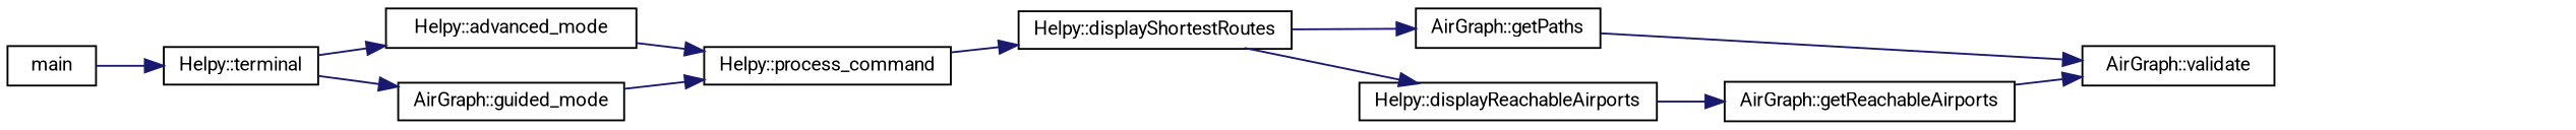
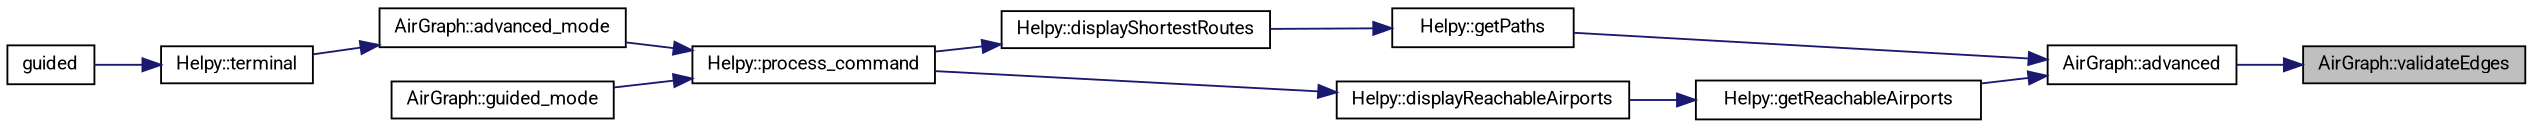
  digraph {
    fontname=Roboto
    rankdir=RL
    node [color=black fillcolor=white fontname=Roboto fontsize=10 shape=record style=filled]
    edge [color=midnightblue dir=back fontname=Roboto fontsize=10 labelfontname=Helvetica labelfontsize=10 style=solid]
-   n2 [height=0.2 label="AirGraph::validate" width=0.4]
-   n3 [height=0.2 label="AirGraph::getPaths" width=0.4]
-   n4 [height=0.2 label="AirGraph::getReachableAirports" width=0.4]
+   n1 [fillcolor=grey75 fontcolor=black height=0.2 label="AirGraph::validateEdges" width=0.4]
+   n2 [height=0.2 label="AirGraph::advanced" width=0.4]
+   n3 [height=0.2 label="Helpy::getPaths" width=0.4]
+   n4 [height=0.2 label="Helpy::getReachableAirports" width=0.4]
    n5 [height=0.2 label="Helpy::displayShortestRoutes" width=0.4]
    n6 [height=0.2 label="Helpy::displayReachableAirports" width=0.4]
    n7 [height=0.2 label="Helpy::process_command" width=0.4]
-   n8 [height=0.2 label="Helpy::advanced_mode" width=0.4]
+   n8 [height=0.2 label="AirGraph::advanced_mode" width=0.4]
    n9 [height=0.2 label="AirGraph::guided_mode" width=0.4]
    n10 [height=0.2 label="Helpy::terminal" width=0.4]
-   n11 [height=0.2 label=main width=0.4]
+   n11 [height=0.2 label=guided width=0.4]
+   n1 -> n2
    n2 -> n3
    n2 -> n4
    n3 -> n5
    n4 -> n6
    n5 -> n7
-   n6 -> n5
+   n6 -> n7
    n7 -> n8
    n7 -> n9
    n8 -> n10
-   n9 -> n10
    n10 -> n11
  }
